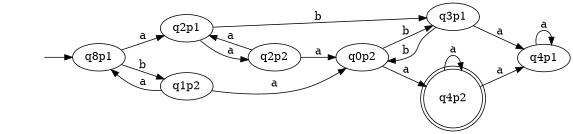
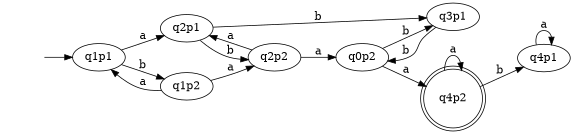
  digraph {
    rankdir=LR
    "" [shape=none]
-   q1p1 [label=q8p1]
+   q1p1
    q2p1
    q1p2
    q4p2 [shape=doublecircle]
    q4p1
    q2p2
    q3p1
    n9 [label=q0p2]
    "" -> q1p1
    q1p1 -> q2p1 [label=a]
    q1p1 -> q1p2 [label=b]
-   q2p1 -> q2p2 [label=a]
+   q2p1 -> q2p2 [label=b]
    q2p1 -> q3p1 [label=b]
    q1p2 -> q1p1 [label=a]
-   q1p2 -> n9 [label=a]
+   q1p2 -> q2p2 [label=a]
    q4p2 -> q4p2 [label=a]
-   q4p2 -> q4p1 [label=a]
+   q4p2 -> q4p1 [label=b]
    q4p1 -> q4p1 [label=a]
    q2p2 -> q2p1 [label=a]
    q2p2 -> n9 [label=a]
-   q3p1 -> q4p1 [label=a]
    q3p1 -> n9 [label=b]
    n9 -> q4p2 [label=a]
    n9 -> q3p1 [label=b]
  }
